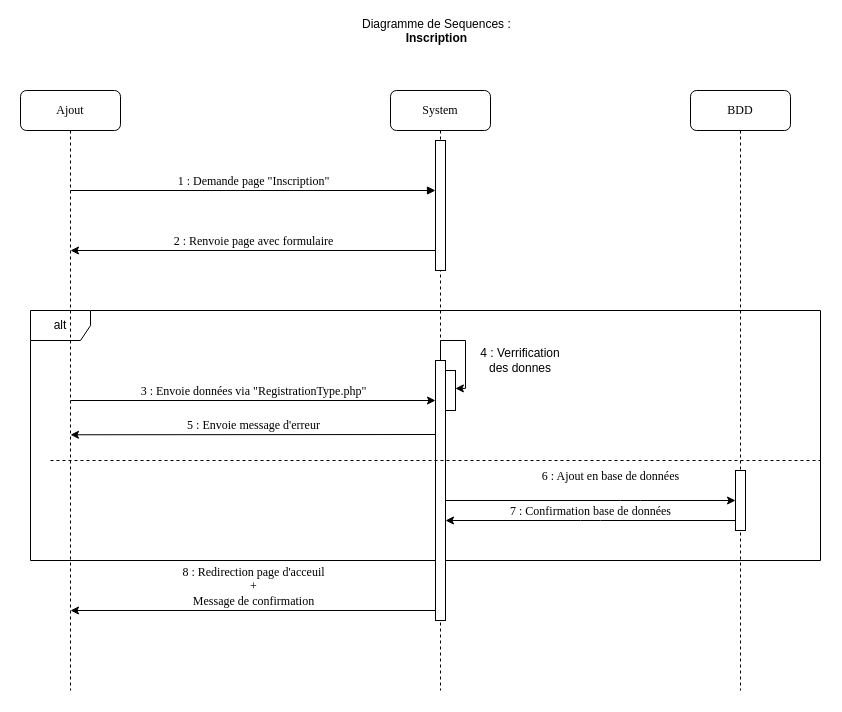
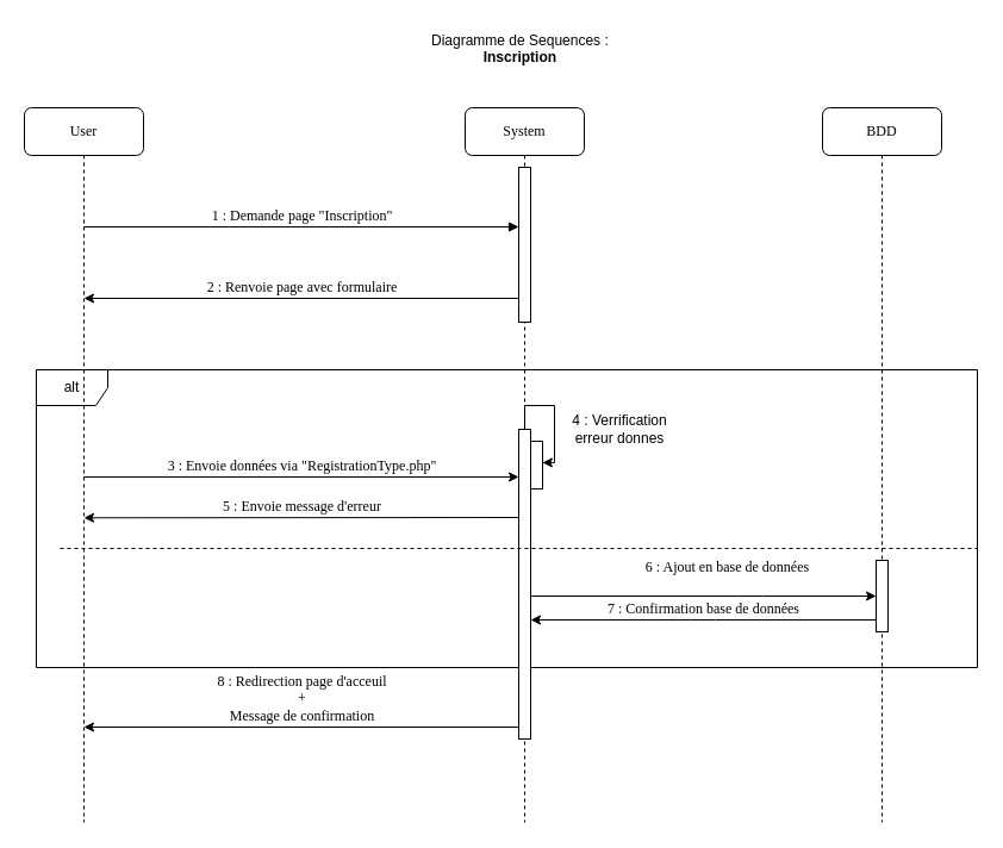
  <mxCell id="0" />
  <mxCell id="1" parent="0" />
  <mxCell id="2" value="alt" style="shape=umlFrame;whiteSpace=wrap;html=1;" parent="1" vertex="1"><mxGeometry x="30" y="310" width="790" height="250" as="geometry" /></mxCell>
  <mxCell id="3" value="System" style="shape=umlLifeline;perimeter=lifelinePerimeter;whiteSpace=wrap;html=1;container=1;collapsible=0;recursiveResize=0;outlineConnect=0;rounded=1;shadow=0;comic=0;labelBackgroundColor=none;strokeWidth=1;fontFamily=Verdana;fontSize=12;align=center;" parent="1" vertex="1"><mxGeometry x="390" y="90" width="100" height="600" as="geometry" /></mxCell>
  <mxCell id="4" value="" style="html=1;points=[];perimeter=orthogonalPerimeter;rounded=0;shadow=0;comic=0;labelBackgroundColor=none;strokeWidth=1;fontFamily=Verdana;fontSize=12;align=center;" parent="3" vertex="1"><mxGeometry x="45" y="50" width="10" height="130" as="geometry" /></mxCell>
  <mxCell id="5" value="" style="html=1;points=[];perimeter=orthogonalPerimeter;rounded=0;shadow=0;comic=0;labelBackgroundColor=none;strokeWidth=1;fontFamily=Verdana;fontSize=12;align=center;" parent="3" vertex="1"><mxGeometry x="45" y="270" width="10" height="260" as="geometry" /></mxCell>
  <mxCell id="6" value="BDD" style="shape=umlLifeline;perimeter=lifelinePerimeter;whiteSpace=wrap;html=1;container=1;collapsible=0;recursiveResize=0;outlineConnect=0;rounded=1;shadow=0;comic=0;labelBackgroundColor=none;strokeWidth=1;fontFamily=Verdana;fontSize=12;align=center;" parent="1" vertex="1"><mxGeometry x="690" y="90" width="100" height="600" as="geometry" /></mxCell>
  <mxCell id="7" value="" style="html=1;points=[];perimeter=orthogonalPerimeter;rounded=0;shadow=0;comic=0;labelBackgroundColor=none;strokeWidth=1;fontFamily=Verdana;fontSize=12;align=center;" parent="6" vertex="1"><mxGeometry x="45" y="380" width="10" height="60" as="geometry" /></mxCell>
- <mxCell id="8" value="Ajout" style="shape=umlLifeline;perimeter=lifelinePerimeter;whiteSpace=wrap;html=1;container=1;collapsible=0;recursiveResize=0;outlineConnect=0;rounded=1;shadow=0;comic=0;labelBackgroundColor=none;strokeWidth=1;fontFamily=Verdana;fontSize=12;align=center;" parent="1" vertex="1"><mxGeometry x="20" y="90" width="100" height="600" as="geometry" /></mxCell>
+ <mxCell id="8" value="User" style="shape=umlLifeline;perimeter=lifelinePerimeter;whiteSpace=wrap;html=1;container=1;collapsible=0;recursiveResize=0;outlineConnect=0;rounded=1;shadow=0;comic=0;labelBackgroundColor=none;strokeWidth=1;fontFamily=Verdana;fontSize=12;align=center;" parent="1" vertex="1"><mxGeometry x="20" y="90" width="100" height="600" as="geometry" /></mxCell>
  <mxCell id="9" value="1 : Demande page &quot;Inscription&quot;" style="html=1;verticalAlign=bottom;endArrow=block;labelBackgroundColor=none;fontFamily=Verdana;fontSize=12;edgeStyle=elbowEdgeStyle;elbow=vertical;" parent="1" target="4" edge="1"><mxGeometry relative="1" as="geometry"><mxPoint x="70" y="190" as="sourcePoint" /><mxPoint x="200" y="190" as="targetPoint" /></mxGeometry></mxCell>
  <mxCell id="10" value="2 : Renvoie page avec formulaire" style="html=1;verticalAlign=bottom;endArrow=none;labelBackgroundColor=none;fontFamily=Verdana;fontSize=12;edgeStyle=elbowEdgeStyle;elbow=vertical;startArrow=classic;startFill=1;endFill=0;" parent="1" edge="1"><mxGeometry relative="1" as="geometry"><mxPoint x="70" y="250" as="sourcePoint" /><mxPoint x="435" y="250" as="targetPoint" /></mxGeometry></mxCell>
  <mxCell id="11" value="3 : Envoie données via &quot;RegistrationType.php&quot;" style="html=1;verticalAlign=bottom;endArrow=classic;labelBackgroundColor=none;fontFamily=Verdana;fontSize=12;edgeStyle=elbowEdgeStyle;elbow=vertical;startArrow=none;startFill=0;endFill=1;" parent="1" edge="1"><mxGeometry relative="1" as="geometry"><mxPoint x="70" y="400" as="sourcePoint" /><mxPoint x="435" y="400" as="targetPoint" /></mxGeometry></mxCell>
  <mxCell id="12" value="5 : Envoie message d'erreur" style="html=1;verticalAlign=bottom;endArrow=none;labelBackgroundColor=none;fontFamily=Verdana;fontSize=12;edgeStyle=elbowEdgeStyle;elbow=vertical;startArrow=classic;startFill=1;endFill=0;" parent="1" edge="1"><mxGeometry relative="1" as="geometry"><mxPoint x="70" y="434.29" as="sourcePoint" /><mxPoint x="435" y="434.29" as="targetPoint" /></mxGeometry></mxCell>
  <mxCell id="13" value="8 : Redirection page d'acceuil&lt;br&gt;+&lt;br&gt;Message de confirmation" style="html=1;verticalAlign=bottom;endArrow=none;labelBackgroundColor=none;fontFamily=Verdana;fontSize=12;edgeStyle=elbowEdgeStyle;elbow=vertical;startArrow=classic;startFill=1;endFill=0;" parent="1" edge="1"><mxGeometry relative="1" as="geometry"><mxPoint x="70" y="610" as="sourcePoint" /><mxPoint x="435" y="610" as="targetPoint" /></mxGeometry></mxCell>
- <mxCell id="14" value="Diagramme de Sequences :&lt;br&gt;&lt;div style=&quot;text-align: center&quot;&gt;&lt;span&gt;&lt;b&gt;Inscription&lt;/b&gt;&lt;/span&gt;&lt;/div&gt;" style="text;html=1;" parent="1" vertex="1"><mxGeometry x="360" y="10" width="180" height="40" as="geometry" /></mxCell>
+ <mxCell id="14" value="Diagramme de Sequences :&lt;br&gt;&lt;div style=&quot;text-align: center&quot;&gt;&lt;span&gt;&lt;b&gt;Inscription&lt;/b&gt;&lt;/span&gt;&lt;/div&gt;" style="text;html=1;" parent="1" vertex="1"><mxGeometry x="360" y="20" width="180" height="40" as="geometry" /></mxCell>
  <mxCell id="15" value="6 : Ajout en base de données" style="html=1;verticalAlign=bottom;endArrow=classic;labelBackgroundColor=none;fontFamily=Verdana;fontSize=12;edgeStyle=elbowEdgeStyle;elbow=vertical;startArrow=none;startFill=0;endFill=1;" parent="1" source="5" edge="1"><mxGeometry x="0.276" y="25" relative="1" as="geometry"><mxPoint x="450" y="550" as="sourcePoint" /><mxPoint x="735" y="500" as="targetPoint" /><Array as="points"><mxPoint x="630" y="500" /></Array><mxPoint x="-20" y="10" as="offset" /></mxGeometry></mxCell>
  <mxCell id="16" value="" style="html=1;points=[];perimeter=orthogonalPerimeter;rounded=0;shadow=0;comic=0;labelBackgroundColor=none;strokeWidth=1;fontFamily=Verdana;fontSize=12;align=center;" parent="1" vertex="1"><mxGeometry x="445" y="370" width="10" height="40" as="geometry" /></mxCell>
  <mxCell id="17" style="edgeStyle=orthogonalEdgeStyle;rounded=0;orthogonalLoop=1;jettySize=auto;html=1;entryX=0.989;entryY=0.448;entryDx=0;entryDy=0;entryPerimeter=0;startArrow=none;startFill=0;endArrow=classic;endFill=1;" parent="1" source="5" target="16" edge="1"><mxGeometry relative="1" as="geometry"><Array as="points"><mxPoint x="440" y="340" /><mxPoint x="465" y="340" /><mxPoint x="465" y="388" /></Array></mxGeometry></mxCell>
- <mxCell id="18" value="4 : Verrification des donnes" style="text;html=1;strokeColor=none;fillColor=none;align=center;verticalAlign=middle;whiteSpace=wrap;rounded=0;" parent="1" vertex="1"><mxGeometry x="470" y="340" width="100" height="40" as="geometry" /></mxCell>
+ <mxCell id="18" value="4 : Verrification erreur donnes" style="text;html=1;strokeColor=none;fillColor=none;align=center;verticalAlign=middle;whiteSpace=wrap;rounded=0;" parent="1" vertex="1"><mxGeometry x="470" y="340" width="100" height="40" as="geometry" /></mxCell>
  <mxCell id="19" value="7 : Confirmation base de données" style="html=1;verticalAlign=bottom;endArrow=none;labelBackgroundColor=none;fontFamily=Verdana;fontSize=12;edgeStyle=elbowEdgeStyle;elbow=vertical;startArrow=classic;startFill=1;endFill=0;" parent="1" edge="1"><mxGeometry relative="1" as="geometry"><mxPoint x="445" y="520" as="sourcePoint" /><mxPoint x="735" y="520" as="targetPoint" /></mxGeometry></mxCell>
  <mxCell id="20" value="" style="endArrow=none;dashed=1;html=1;" edge="1" parent="1"><mxGeometry width="50" height="50" relative="1" as="geometry"><mxPoint x="50" y="460" as="sourcePoint" /><mxPoint x="820" y="460" as="targetPoint" /></mxGeometry></mxCell>
